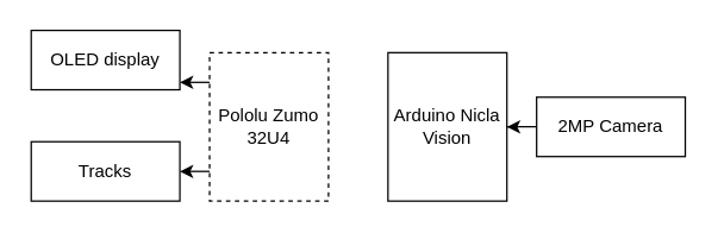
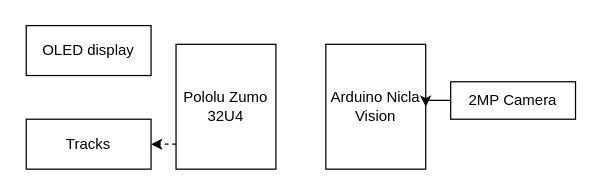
  <mxCell id="0" />
  <mxCell id="1" parent="0" />
  <mxCell id="2" value="Arduino Nicla Vision" style="rounded=0;whiteSpace=wrap;html=1;" vertex="1" parent="1"><mxGeometry x="260" y="35" width="80" height="100" as="geometry" /></mxCell>
- <mxCell id="3" value="" style="edgeStyle=orthogonalEdgeStyle;rounded=0;orthogonalLoop=1;jettySize=auto;html=1;" edge="1" parent="1" source="5" target="7"><mxGeometry relative="1" as="geometry"><Array as="points"><mxPoint x="130" y="55" /><mxPoint x="130" y="55" /></Array></mxGeometry></mxCell>
- <mxCell id="4" style="edgeStyle=orthogonalEdgeStyle;rounded=0;orthogonalLoop=1;jettySize=auto;html=1;" edge="1" parent="1" source="5" target="6"><mxGeometry relative="1" as="geometry"><Array as="points"><mxPoint x="130" y="115" /><mxPoint x="130" y="115" /></Array></mxGeometry></mxCell>
- <mxCell id="5" value="Pololu Zumo 32U4" style="rounded=0;whiteSpace=wrap;html=1;dashed=1;" vertex="1" parent="1"><mxGeometry x="140" y="35" width="80" height="100" as="geometry" /></mxCell>
+ <mxCell id="4" style="edgeStyle=orthogonalEdgeStyle;rounded=0;orthogonalLoop=1;jettySize=auto;html=1;dashed=1;" edge="1" parent="1" source="5" target="6"><mxGeometry relative="1" as="geometry"><Array as="points"><mxPoint x="130" y="115" /><mxPoint x="130" y="115" /></Array></mxGeometry></mxCell>
+ <mxCell id="5" value="Pololu Zumo 32U4" style="rounded=0;whiteSpace=wrap;html=1;" vertex="1" parent="1"><mxGeometry x="140" y="35" width="80" height="100" as="geometry" /></mxCell>
  <mxCell id="6" value="Tracks" style="rounded=0;whiteSpace=wrap;html=1;" vertex="1" parent="1"><mxGeometry x="20" y="95" width="100" height="40" as="geometry" /></mxCell>
  <mxCell id="7" value="OLED display" style="rounded=0;whiteSpace=wrap;html=1;" vertex="1" parent="1"><mxGeometry x="20" y="20" width="100" height="40" as="geometry" /></mxCell>
  <mxCell id="8" style="edgeStyle=orthogonalEdgeStyle;rounded=0;orthogonalLoop=1;jettySize=auto;html=1;" edge="1" parent="1" source="9" target="2"><mxGeometry relative="1" as="geometry" /></mxCell>
- <mxCell id="9" value="2MP Camera" style="rounded=0;whiteSpace=wrap;html=1;" vertex="1" parent="1"><mxGeometry x="360" y="65" width="100" height="40" as="geometry" /></mxCell>
+ <mxCell id="9" value="2MP Camera" style="rounded=0;whiteSpace=wrap;html=1;" vertex="1" parent="1"><mxGeometry x="360" y="65" width="100" height="30" as="geometry" /></mxCell>
